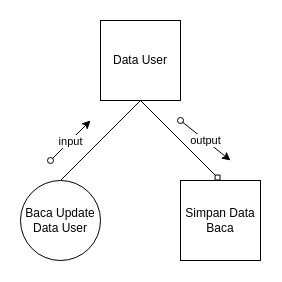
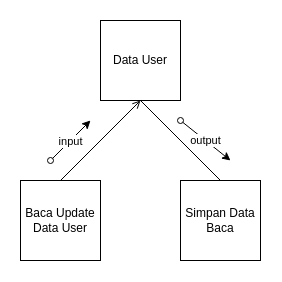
  <mxCell id="0" />
  <mxCell id="1" parent="0" />
- <mxCell id="2" style="rounded=0;orthogonalLoop=1;jettySize=auto;html=1;exitX=0.5;exitY=1;exitDx=0;exitDy=0;entryX=0.5;entryY=0;entryDx=0;entryDy=0;endArrow=diamond;endFill=0;" edge="1" parent="1" source="3" target="6"><mxGeometry relative="1" as="geometry" /></mxCell>
+ <mxCell id="2" style="rounded=0;orthogonalLoop=1;jettySize=auto;html=1;exitX=0.5;exitY=1;exitDx=0;exitDy=0;entryX=0.5;entryY=0;entryDx=0;entryDy=0;endArrow=none;endFill=0;" edge="1" parent="1" source="3" target="6"><mxGeometry relative="1" as="geometry" /></mxCell>
  <mxCell id="3" value="Data User" style="whiteSpace=wrap;html=1;aspect=fixed;" vertex="1" parent="1"><mxGeometry x="100" y="20" width="80" height="80" as="geometry" /></mxCell>
- <mxCell id="4" style="rounded=0;orthogonalLoop=1;jettySize=auto;html=1;exitX=0.5;exitY=0;exitDx=0;exitDy=0;entryX=0.5;entryY=1;entryDx=0;entryDy=0;endArrow=none;endFill=0;" edge="1" parent="1" source="5" target="3"><mxGeometry relative="1" as="geometry" /></mxCell>
- <mxCell id="5" value="Baca Update Data User" style="ellipse;whiteSpace=wrap;html=1;aspect=fixed;" vertex="1" parent="1"><mxGeometry x="20" y="180" width="80" height="80" as="geometry" /></mxCell>
+ <mxCell id="4" style="rounded=0;orthogonalLoop=1;jettySize=auto;html=1;exitX=0.5;exitY=0;exitDx=0;exitDy=0;entryX=0.5;entryY=1;entryDx=0;entryDy=0;endArrow=open;endFill=0;" edge="1" parent="1" source="5" target="3"><mxGeometry relative="1" as="geometry" /></mxCell>
+ <mxCell id="5" value="Baca Update Data User" style="whiteSpace=wrap;html=1;aspect=fixed;" vertex="1" parent="1"><mxGeometry x="20" y="180" width="80" height="80" as="geometry" /></mxCell>
  <mxCell id="6" value="Simpan Data Baca" style="whiteSpace=wrap;html=1;aspect=fixed;" vertex="1" parent="1"><mxGeometry x="180" y="180" width="80" height="80" as="geometry" /></mxCell>
  <mxCell id="7" value="" style="endArrow=classic;html=1;rounded=0;startArrow=oval;startFill=0;" edge="1" parent="1"><mxGeometry relative="1" as="geometry"><mxPoint x="50" y="160" as="sourcePoint" /><mxPoint x="90" y="120" as="targetPoint" /></mxGeometry></mxCell>
  <mxCell id="8" value="input" style="edgeLabel;resizable=0;html=1;align=center;verticalAlign=middle;" connectable="0" vertex="1" parent="7"><mxGeometry relative="1" as="geometry" /></mxCell>
  <mxCell id="9" value="" style="endArrow=classic;html=1;rounded=0;startArrow=oval;startFill=0;" edge="1" parent="1"><mxGeometry relative="1" as="geometry"><mxPoint x="180" y="120" as="sourcePoint" /><mxPoint x="230" y="160" as="targetPoint" /></mxGeometry></mxCell>
  <mxCell id="10" value="output" style="edgeLabel;resizable=0;html=1;align=center;verticalAlign=middle;" connectable="0" vertex="1" parent="9"><mxGeometry relative="1" as="geometry" /></mxCell>
